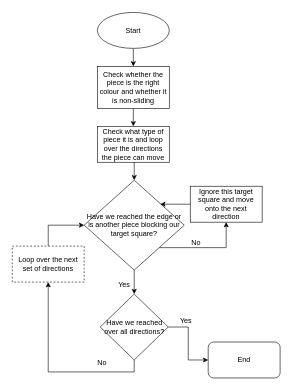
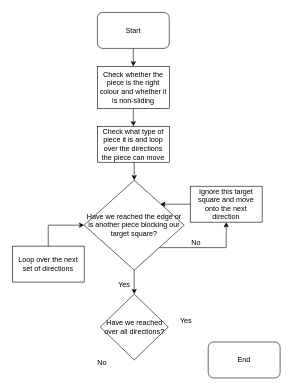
  <mxCell id="0" />
  <mxCell id="1" parent="0" />
  <mxCell id="2" style="edgeStyle=orthogonalEdgeStyle;rounded=0;orthogonalLoop=1;jettySize=auto;html=1;exitX=0.5;exitY=1;exitDx=0;exitDy=0;entryX=0.5;entryY=0;entryDx=0;entryDy=0;" parent="1" source="3" target="5" edge="1"><mxGeometry relative="1" as="geometry" /></mxCell>
- <mxCell id="3" value="Start" style="ellipse;whiteSpace=wrap;html=1;" parent="1" vertex="1"><mxGeometry x="162" y="20" width="120" height="60" as="geometry" /></mxCell>
+ <mxCell id="3" value="Start" style="rounded=1;whiteSpace=wrap;html=1;" parent="1" vertex="1"><mxGeometry x="162" y="20" width="120" height="60" as="geometry" /></mxCell>
  <mxCell id="4" style="edgeStyle=orthogonalEdgeStyle;rounded=0;orthogonalLoop=1;jettySize=auto;html=1;exitX=0.5;exitY=1;exitDx=0;exitDy=0;entryX=0.5;entryY=0;entryDx=0;entryDy=0;" parent="1" source="5" target="7" edge="1"><mxGeometry relative="1" as="geometry" /></mxCell>
  <mxCell id="5" value="Check whether the piece is the right colour and whether it is non-sliding" style="rounded=0;whiteSpace=wrap;html=1;" parent="1" vertex="1"><mxGeometry x="162" y="110" width="120" height="70" as="geometry" /></mxCell>
  <mxCell id="6" style="edgeStyle=orthogonalEdgeStyle;rounded=0;orthogonalLoop=1;jettySize=auto;html=1;exitX=0.5;exitY=1;exitDx=0;exitDy=0;entryX=0.5;entryY=0;entryDx=0;entryDy=0;" parent="1" source="7" target="10" edge="1"><mxGeometry relative="1" as="geometry" /></mxCell>
  <mxCell id="7" value="Check what type of piece it is and loop over the directions the piece can move" style="rounded=0;whiteSpace=wrap;html=1;" parent="1" vertex="1"><mxGeometry x="162" y="210" width="120" height="60" as="geometry" /></mxCell>
  <mxCell id="8" style="edgeStyle=orthogonalEdgeStyle;rounded=0;orthogonalLoop=1;jettySize=auto;html=1;exitX=0.5;exitY=1;exitDx=0;exitDy=0;entryX=0.5;entryY=0;entryDx=0;entryDy=0;" parent="1" source="10" target="16" edge="1"><mxGeometry relative="1" as="geometry" /></mxCell>
  <mxCell id="9" style="edgeStyle=orthogonalEdgeStyle;rounded=0;orthogonalLoop=1;jettySize=auto;html=1;exitX=1;exitY=1;exitDx=0;exitDy=0;entryX=0.5;entryY=1;entryDx=0;entryDy=0;" parent="1" source="10" target="13" edge="1"><mxGeometry relative="1" as="geometry" /></mxCell>
  <mxCell id="10" value="Have we reached the edge or is another piece blocking our target square?" style="rhombus;whiteSpace=wrap;html=1;" parent="1" vertex="1"><mxGeometry x="140" y="300" width="167" height="150" as="geometry" /></mxCell>
  <mxCell id="11" value="Yes" style="text;html=1;align=center;verticalAlign=middle;whiteSpace=wrap;rounded=0;" parent="1" vertex="1"><mxGeometry x="177" y="460" width="60" height="30" as="geometry" /></mxCell>
  <mxCell id="12" value="No" style="text;html=1;align=center;verticalAlign=middle;whiteSpace=wrap;rounded=0;" parent="1" vertex="1"><mxGeometry x="297" y="390" width="60" height="30" as="geometry" /></mxCell>
  <mxCell id="13" value="Ignore this target square and move onto the next direction" style="rounded=0;whiteSpace=wrap;html=1;" parent="1" vertex="1"><mxGeometry x="317" y="310" width="120" height="60" as="geometry" /></mxCell>
- <mxCell id="14" style="edgeStyle=orthogonalEdgeStyle;rounded=0;orthogonalLoop=1;jettySize=auto;html=1;exitX=1;exitY=0.5;exitDx=0;exitDy=0;entryX=0;entryY=0.5;entryDx=0;entryDy=0;" parent="1" source="16" target="18" edge="1"><mxGeometry relative="1" as="geometry" /></mxCell>
- <mxCell id="15" style="edgeStyle=orthogonalEdgeStyle;rounded=0;orthogonalLoop=1;jettySize=auto;html=1;exitX=0.5;exitY=1;exitDx=0;exitDy=0;" parent="1" source="16" target="21" edge="1"><mxGeometry relative="1" as="geometry"><mxPoint x="-3" y="470" as="targetPoint" /></mxGeometry></mxCell>
  <mxCell id="16" value="Have we reached over all directions?" style="rhombus;whiteSpace=wrap;html=1;" parent="1" vertex="1"><mxGeometry x="166.75" y="490" width="113.5" height="110" as="geometry" /></mxCell>
  <mxCell id="17" value="Yes" style="text;html=1;align=center;verticalAlign=middle;whiteSpace=wrap;rounded=0;" parent="1" vertex="1"><mxGeometry x="280.25" y="520" width="60" height="30" as="geometry" /></mxCell>
  <mxCell id="18" value="End" style="rounded=1;whiteSpace=wrap;html=1;" parent="1" vertex="1"><mxGeometry x="347" y="570" width="120" height="60" as="geometry" /></mxCell>
  <mxCell id="19" value="No" style="text;html=1;align=center;verticalAlign=middle;whiteSpace=wrap;rounded=0;" parent="1" vertex="1"><mxGeometry x="140" y="590" width="60" height="30" as="geometry" /></mxCell>
  <mxCell id="20" style="edgeStyle=orthogonalEdgeStyle;rounded=0;orthogonalLoop=1;jettySize=auto;html=1;exitX=0.5;exitY=0;exitDx=0;exitDy=0;entryX=0;entryY=0.5;entryDx=0;entryDy=0;" parent="1" source="21" target="10" edge="1"><mxGeometry relative="1" as="geometry" /></mxCell>
- <mxCell id="21" value="Loop over the next set of directions" style="rounded=0;whiteSpace=wrap;html=1;dashed=1;" parent="1" vertex="1"><mxGeometry x="20" y="410" width="120" height="60" as="geometry" /></mxCell>
+ <mxCell id="21" value="Loop over the next set of directions" style="rounded=0;whiteSpace=wrap;html=1;" parent="1" vertex="1"><mxGeometry x="20" y="410" width="120" height="60" as="geometry" /></mxCell>
  <mxCell id="22" style="edgeStyle=orthogonalEdgeStyle;rounded=0;orthogonalLoop=1;jettySize=auto;html=1;exitX=0;exitY=0.5;exitDx=0;exitDy=0;" parent="1" source="13" edge="1"><mxGeometry relative="1" as="geometry"><mxPoint x="267" y="340" as="targetPoint" /></mxGeometry></mxCell>
